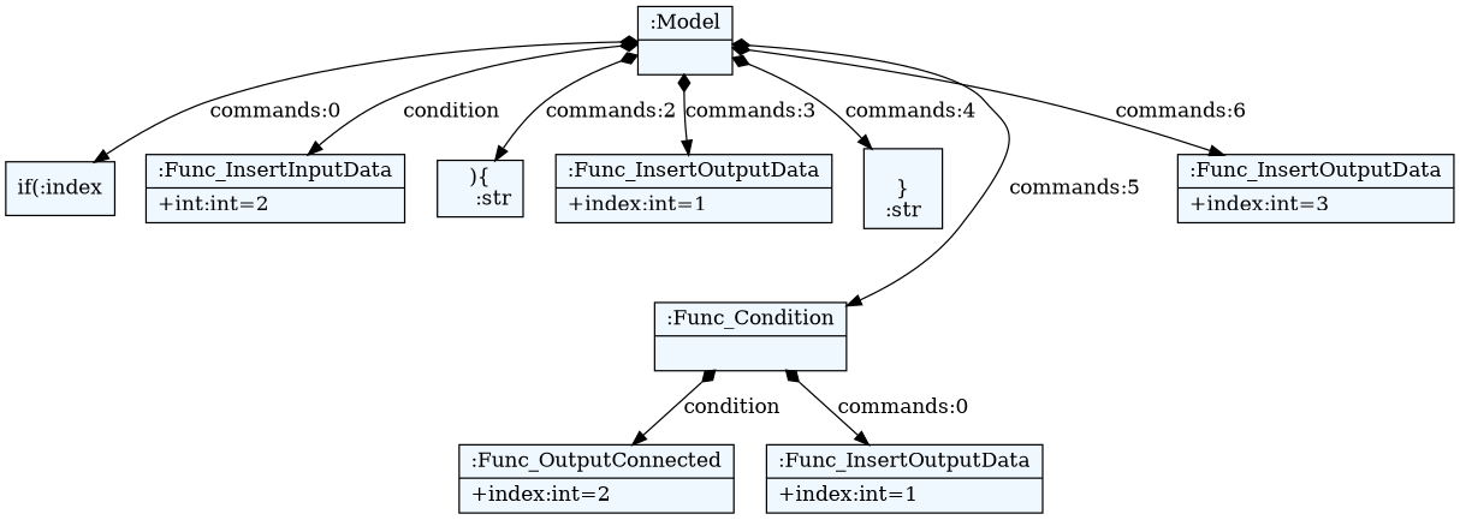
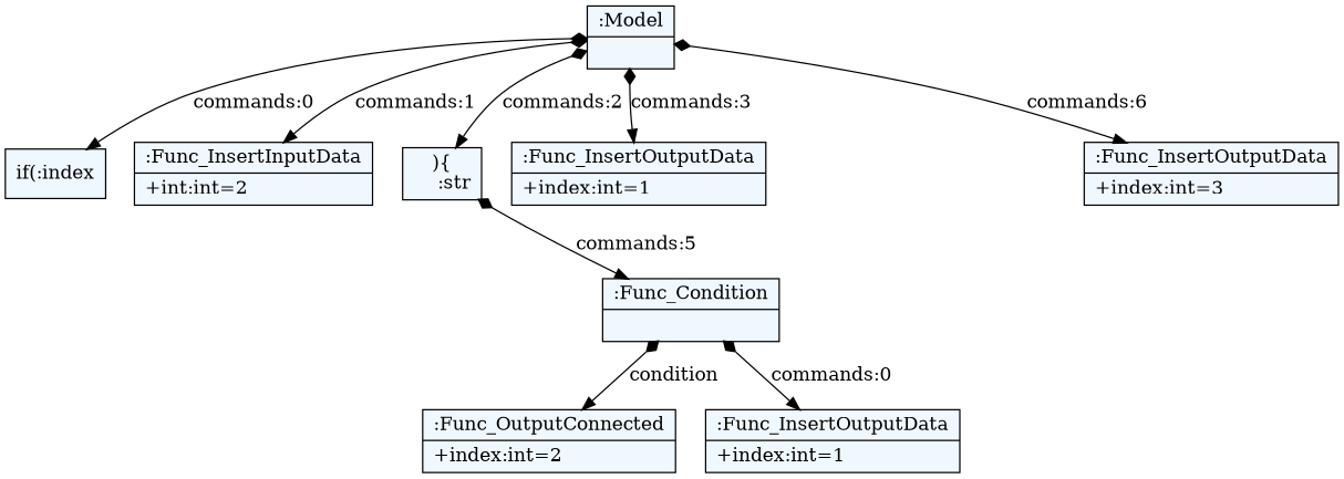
  digraph {
    fontname="Bitstream Vera Sans"
    fontsize=8
    nodesep=0.3
    node [fillcolor=aliceblue shape=record style=filled]
    edge [arrowtail=diamond dir=both]
    n1 [label="{:Model|}"]
    n2 [label="if(:index"]
    n3 [label="{:Func_InsertInputData|+int:int=2\l}"]
    "){\n    :str"
    n5 [label="{:Func_InsertOutputData|+index:int=1\l}"]
-   "\n}\n:str"
    n7 [label="{:Func_Condition|}"]
    n8 [label="{:Func_InsertOutputData|+index:int=3\l}"]
    n9 [label="{:Func_OutputConnected|+index:int=2\l}"]
    n10 [label="{:Func_InsertOutputData|+index:int=1\l}"]
    n1 -> n2 [label="commands:0"]
-   n1 -> n3 [label=condition]
+   n1 -> n3 [label="commands:1"]
    n1 -> "){\n    :str" [label="commands:2"]
    n1 -> n5 [label="commands:3"]
-   n1 -> "\n}\n:str" [label="commands:4"]
-   n1 -> n7 [label="commands:5"]
+   "){\n    :str" -> n7 [label="commands:5"]
    n1 -> n8 [label="commands:6"]
    n7 -> n9 [label=condition]
    n7 -> n10 [label="commands:0"]
  }
